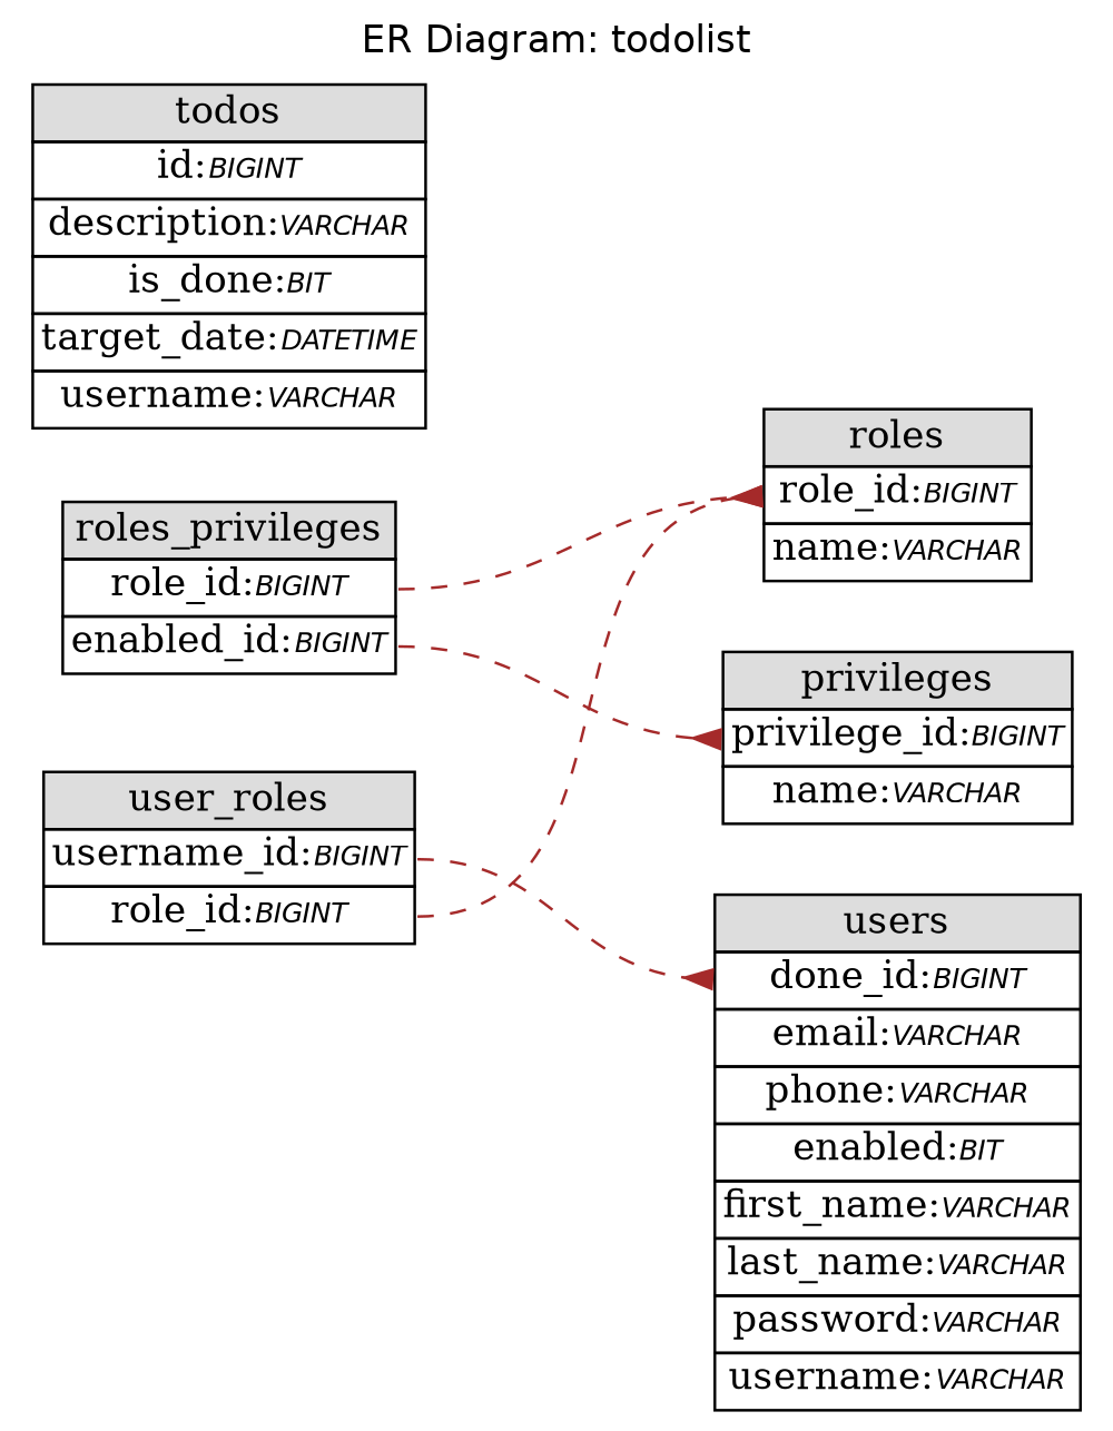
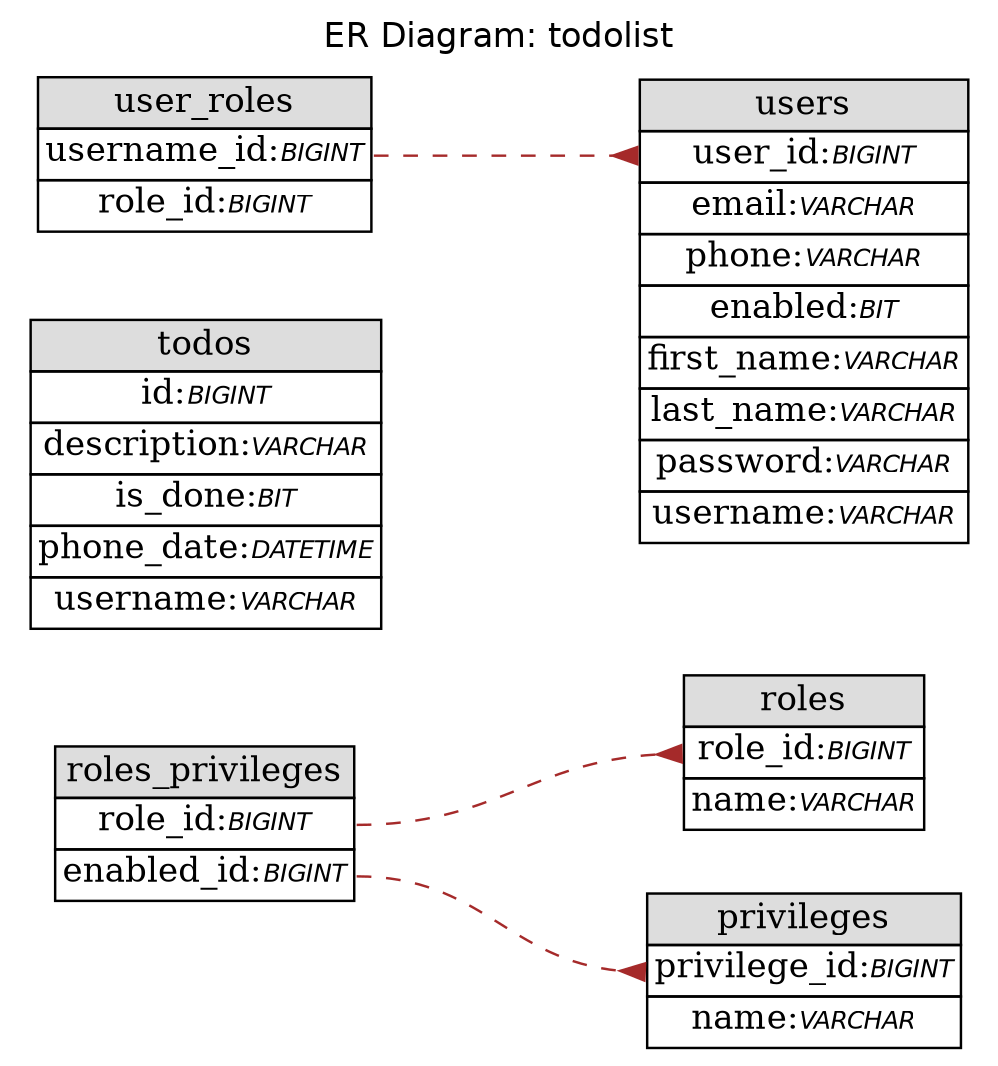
  digraph {
    compound=true
    fontname=Helvetica
    label="ER Diagram: todolist"
    labelloc=t
    rankdir=LR
    ranksep=1.25
    node [shape=plaintext]
    edge [arrowhead=inv arrowtail=normal color=brown headport=role_id style=dashed tailport=role_id]
    n1 [label=< 			<TABLE BORDER="0" CELLSPACING="0" CELLBORDER="1"> 			<TR><TD COLSPAN="3" BGCOLOR="#DDDDDD">privileges</TD></TR> 			<TR><TD COLSPAN="3" PORT="privilege_id">privilege_id:<FONT FACE="Helvetica-Oblique" POINT-SIZE="10">BIGINT</FONT></TD></TR> 			<TR><TD COLSPAN="3" PORT="name">name:<FONT FACE="Helvetica-Oblique" POINT-SIZE="10">VARCHAR</FONT></TD></TR> 			</TABLE>>]
    n2 [label=< 			<TABLE BORDER="0" CELLSPACING="0" CELLBORDER="1"> 			<TR><TD COLSPAN="3" BGCOLOR="#DDDDDD">roles</TD></TR> 			<TR><TD COLSPAN="3" PORT="role_id">role_id:<FONT FACE="Helvetica-Oblique" POINT-SIZE="10">BIGINT</FONT></TD></TR> 			<TR><TD COLSPAN="3" PORT="name">name:<FONT FACE="Helvetica-Oblique" POINT-SIZE="10">VARCHAR</FONT></TD></TR> 			</TABLE>>]
    n3 [label=< 			<TABLE BORDER="0" CELLSPACING="0" CELLBORDER="1"> 			<TR><TD COLSPAN="3" BGCOLOR="#DDDDDD">roles_privileges</TD></TR> 			<TR><TD COLSPAN="3" PORT="role_id">role_id:<FONT FACE="Helvetica-Oblique" POINT-SIZE="10">BIGINT</FONT></TD></TR> 			<TR><TD COLSPAN="3" PORT="privilege_id">enabled_id:<FONT FACE="Helvetica-Oblique" POINT-SIZE="10">BIGINT</FONT></TD></TR> 			</TABLE>>]
-   n4 [label=< 			<TABLE BORDER="0" CELLSPACING="0" CELLBORDER="1"> 			<TR><TD COLSPAN="3" BGCOLOR="#DDDDDD">todos</TD></TR> 			<TR><TD COLSPAN="3" PORT="id">id:<FONT FACE="Helvetica-Oblique" POINT-SIZE="10">BIGINT</FONT></TD></TR> 			<TR><TD COLSPAN="3" PORT="description">description:<FONT FACE="Helvetica-Oblique" POINT-SIZE="10">VARCHAR</FONT></TD></TR> 			<TR><TD COLSPAN="3" PORT="is_done">is_done:<FONT FACE="Helvetica-Oblique" POINT-SIZE="10">BIT</FONT></TD></TR> 			<TR><TD COLSPAN="3" PORT="target_date">target_date:<FONT FACE="Helvetica-Oblique" POINT-SIZE="10">DATETIME</FONT></TD></TR> 			<TR><TD COLSPAN="3" PORT="username">username:<FONT FACE="Helvetica-Oblique" POINT-SIZE="10">VARCHAR</FONT></TD></TR> 			</TABLE>>]
-   n5 [label=< 			<TABLE BORDER="0" CELLSPACING="0" CELLBORDER="1"> 			<TR><TD COLSPAN="3" BGCOLOR="#DDDDDD">users</TD></TR> 			<TR><TD COLSPAN="3" PORT="user_id">done_id:<FONT FACE="Helvetica-Oblique" POINT-SIZE="10">BIGINT</FONT></TD></TR> 			<TR><TD COLSPAN="3" PORT="email">email:<FONT FACE="Helvetica-Oblique" POINT-SIZE="10">VARCHAR</FONT></TD></TR> 			<TR><TD COLSPAN="3" PORT="phone">phone:<FONT FACE="Helvetica-Oblique" POINT-SIZE="10">VARCHAR</FONT></TD></TR> 			<TR><TD COLSPAN="3" PORT="enabled">enabled:<FONT FACE="Helvetica-Oblique" POINT-SIZE="10">BIT</FONT></TD></TR> 			<TR><TD COLSPAN="3" PORT="first_name">first_name:<FONT FACE="Helvetica-Oblique" POINT-SIZE="10">VARCHAR</FONT></TD></TR> 			<TR><TD COLSPAN="3" PORT="last_name">last_name:<FONT FACE="Helvetica-Oblique" POINT-SIZE="10">VARCHAR</FONT></TD></TR> 			<TR><TD COLSPAN="3" PORT="password">password:<FONT FACE="Helvetica-Oblique" POINT-SIZE="10">VARCHAR</FONT></TD></TR> 			<TR><TD COLSPAN="3" PORT="username">username:<FONT FACE="Helvetica-Oblique" POINT-SIZE="10">VARCHAR</FONT></TD></TR> 			</TABLE>>]
+   n4 [label=< 			<TABLE BORDER="0" CELLSPACING="0" CELLBORDER="1"> 			<TR><TD COLSPAN="3" BGCOLOR="#DDDDDD">todos</TD></TR> 			<TR><TD COLSPAN="3" PORT="id">id:<FONT FACE="Helvetica-Oblique" POINT-SIZE="10">BIGINT</FONT></TD></TR> 			<TR><TD COLSPAN="3" PORT="description">description:<FONT FACE="Helvetica-Oblique" POINT-SIZE="10">VARCHAR</FONT></TD></TR> 			<TR><TD COLSPAN="3" PORT="is_done">is_done:<FONT FACE="Helvetica-Oblique" POINT-SIZE="10">BIT</FONT></TD></TR> 			<TR><TD COLSPAN="3" PORT="target_date">phone_date:<FONT FACE="Helvetica-Oblique" POINT-SIZE="10">DATETIME</FONT></TD></TR> 			<TR><TD COLSPAN="3" PORT="username">username:<FONT FACE="Helvetica-Oblique" POINT-SIZE="10">VARCHAR</FONT></TD></TR> 			</TABLE>>]
+   n5 [label=< 			<TABLE BORDER="0" CELLSPACING="0" CELLBORDER="1"> 			<TR><TD COLSPAN="3" BGCOLOR="#DDDDDD">users</TD></TR> 			<TR><TD COLSPAN="3" PORT="user_id">user_id:<FONT FACE="Helvetica-Oblique" POINT-SIZE="10">BIGINT</FONT></TD></TR> 			<TR><TD COLSPAN="3" PORT="email">email:<FONT FACE="Helvetica-Oblique" POINT-SIZE="10">VARCHAR</FONT></TD></TR> 			<TR><TD COLSPAN="3" PORT="phone">phone:<FONT FACE="Helvetica-Oblique" POINT-SIZE="10">VARCHAR</FONT></TD></TR> 			<TR><TD COLSPAN="3" PORT="enabled">enabled:<FONT FACE="Helvetica-Oblique" POINT-SIZE="10">BIT</FONT></TD></TR> 			<TR><TD COLSPAN="3" PORT="first_name">first_name:<FONT FACE="Helvetica-Oblique" POINT-SIZE="10">VARCHAR</FONT></TD></TR> 			<TR><TD COLSPAN="3" PORT="last_name">last_name:<FONT FACE="Helvetica-Oblique" POINT-SIZE="10">VARCHAR</FONT></TD></TR> 			<TR><TD COLSPAN="3" PORT="password">password:<FONT FACE="Helvetica-Oblique" POINT-SIZE="10">VARCHAR</FONT></TD></TR> 			<TR><TD COLSPAN="3" PORT="username">username:<FONT FACE="Helvetica-Oblique" POINT-SIZE="10">VARCHAR</FONT></TD></TR> 			</TABLE>>]
    n6 [label=< 			<TABLE BORDER="0" CELLSPACING="0" CELLBORDER="1"> 			<TR><TD COLSPAN="3" BGCOLOR="#DDDDDD">user_roles</TD></TR> 			<TR><TD COLSPAN="3" PORT="user_id">username_id:<FONT FACE="Helvetica-Oblique" POINT-SIZE="10">BIGINT</FONT></TD></TR> 			<TR><TD COLSPAN="3" PORT="role_id">role_id:<FONT FACE="Helvetica-Oblique" POINT-SIZE="10">BIGINT</FONT></TD></TR> 			</TABLE>>]
    subgraph sub_1 {
      n1
    }
    subgraph sub_2 {
      n2
    }
    subgraph sub_3 {
      n3
    }
    subgraph sub_4 {
      n4
    }
    subgraph sub_5 {
      n5
    }
    subgraph sub_6 {
      n6
    }
    n3 -> n1 [headport=privilege_id tailport=privilege_id]
    n3 -> n2
-   n6 -> n2
    n6 -> n5 [headport=user_id tailport=user_id]
  }
